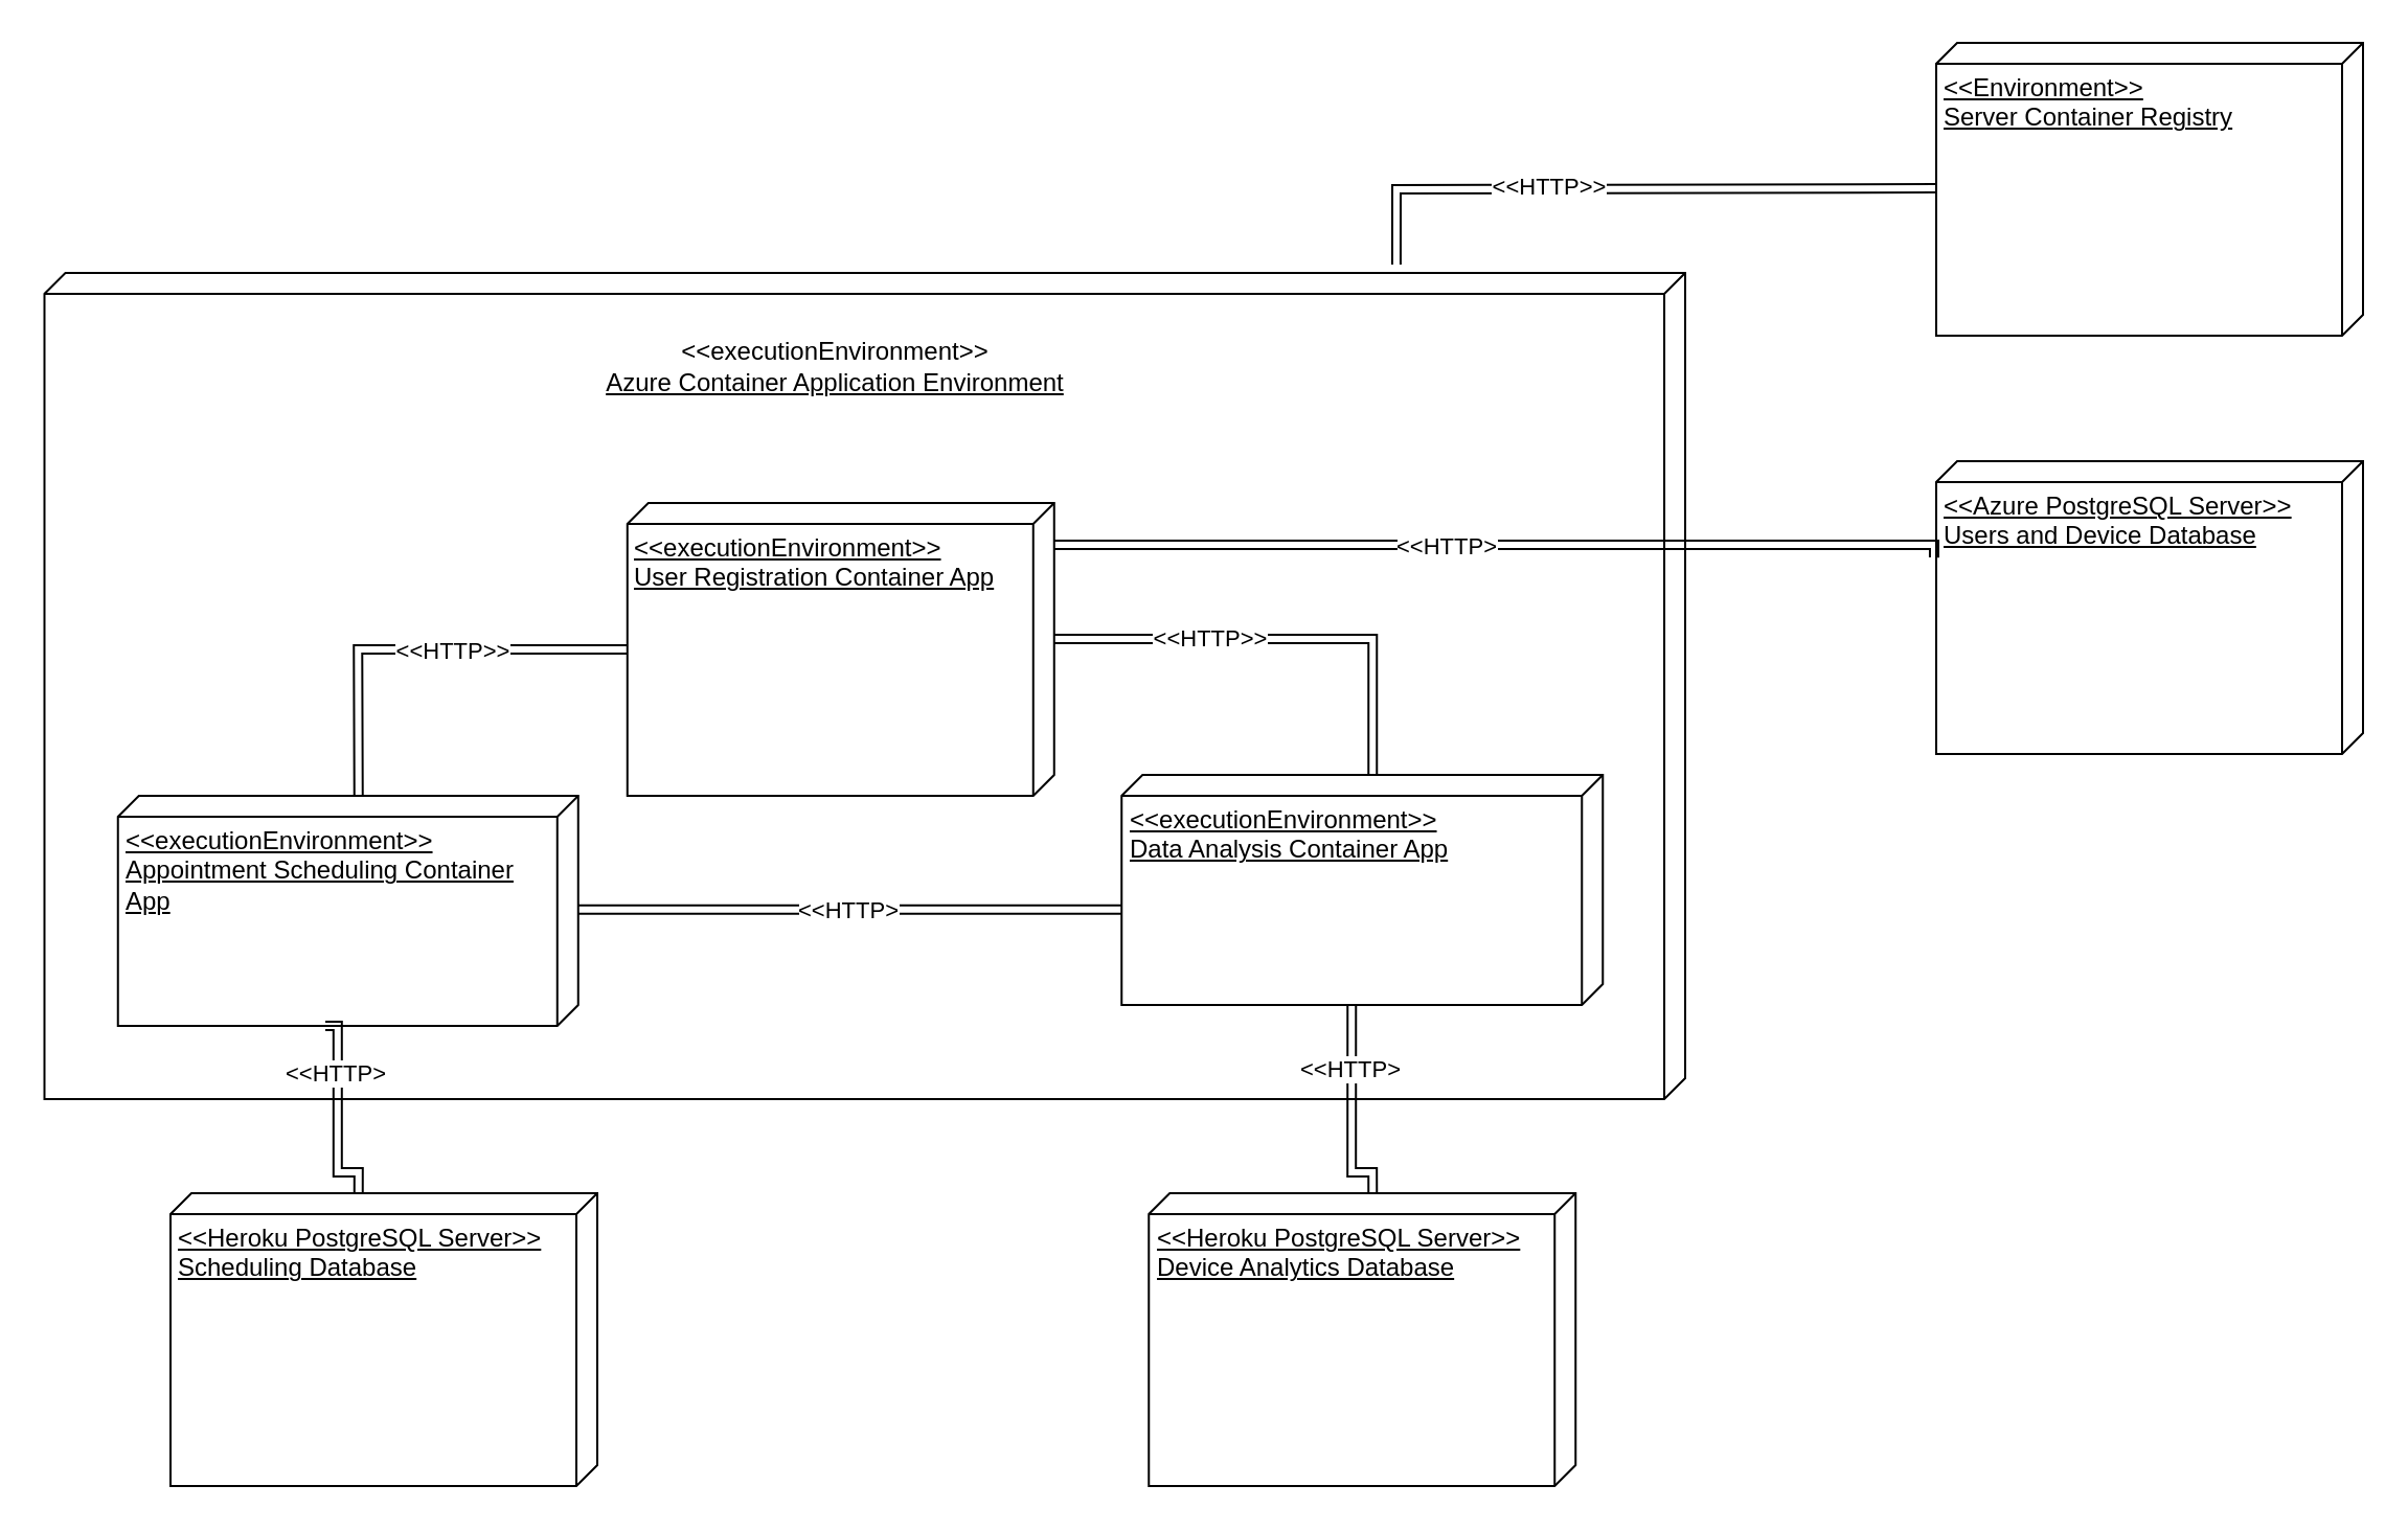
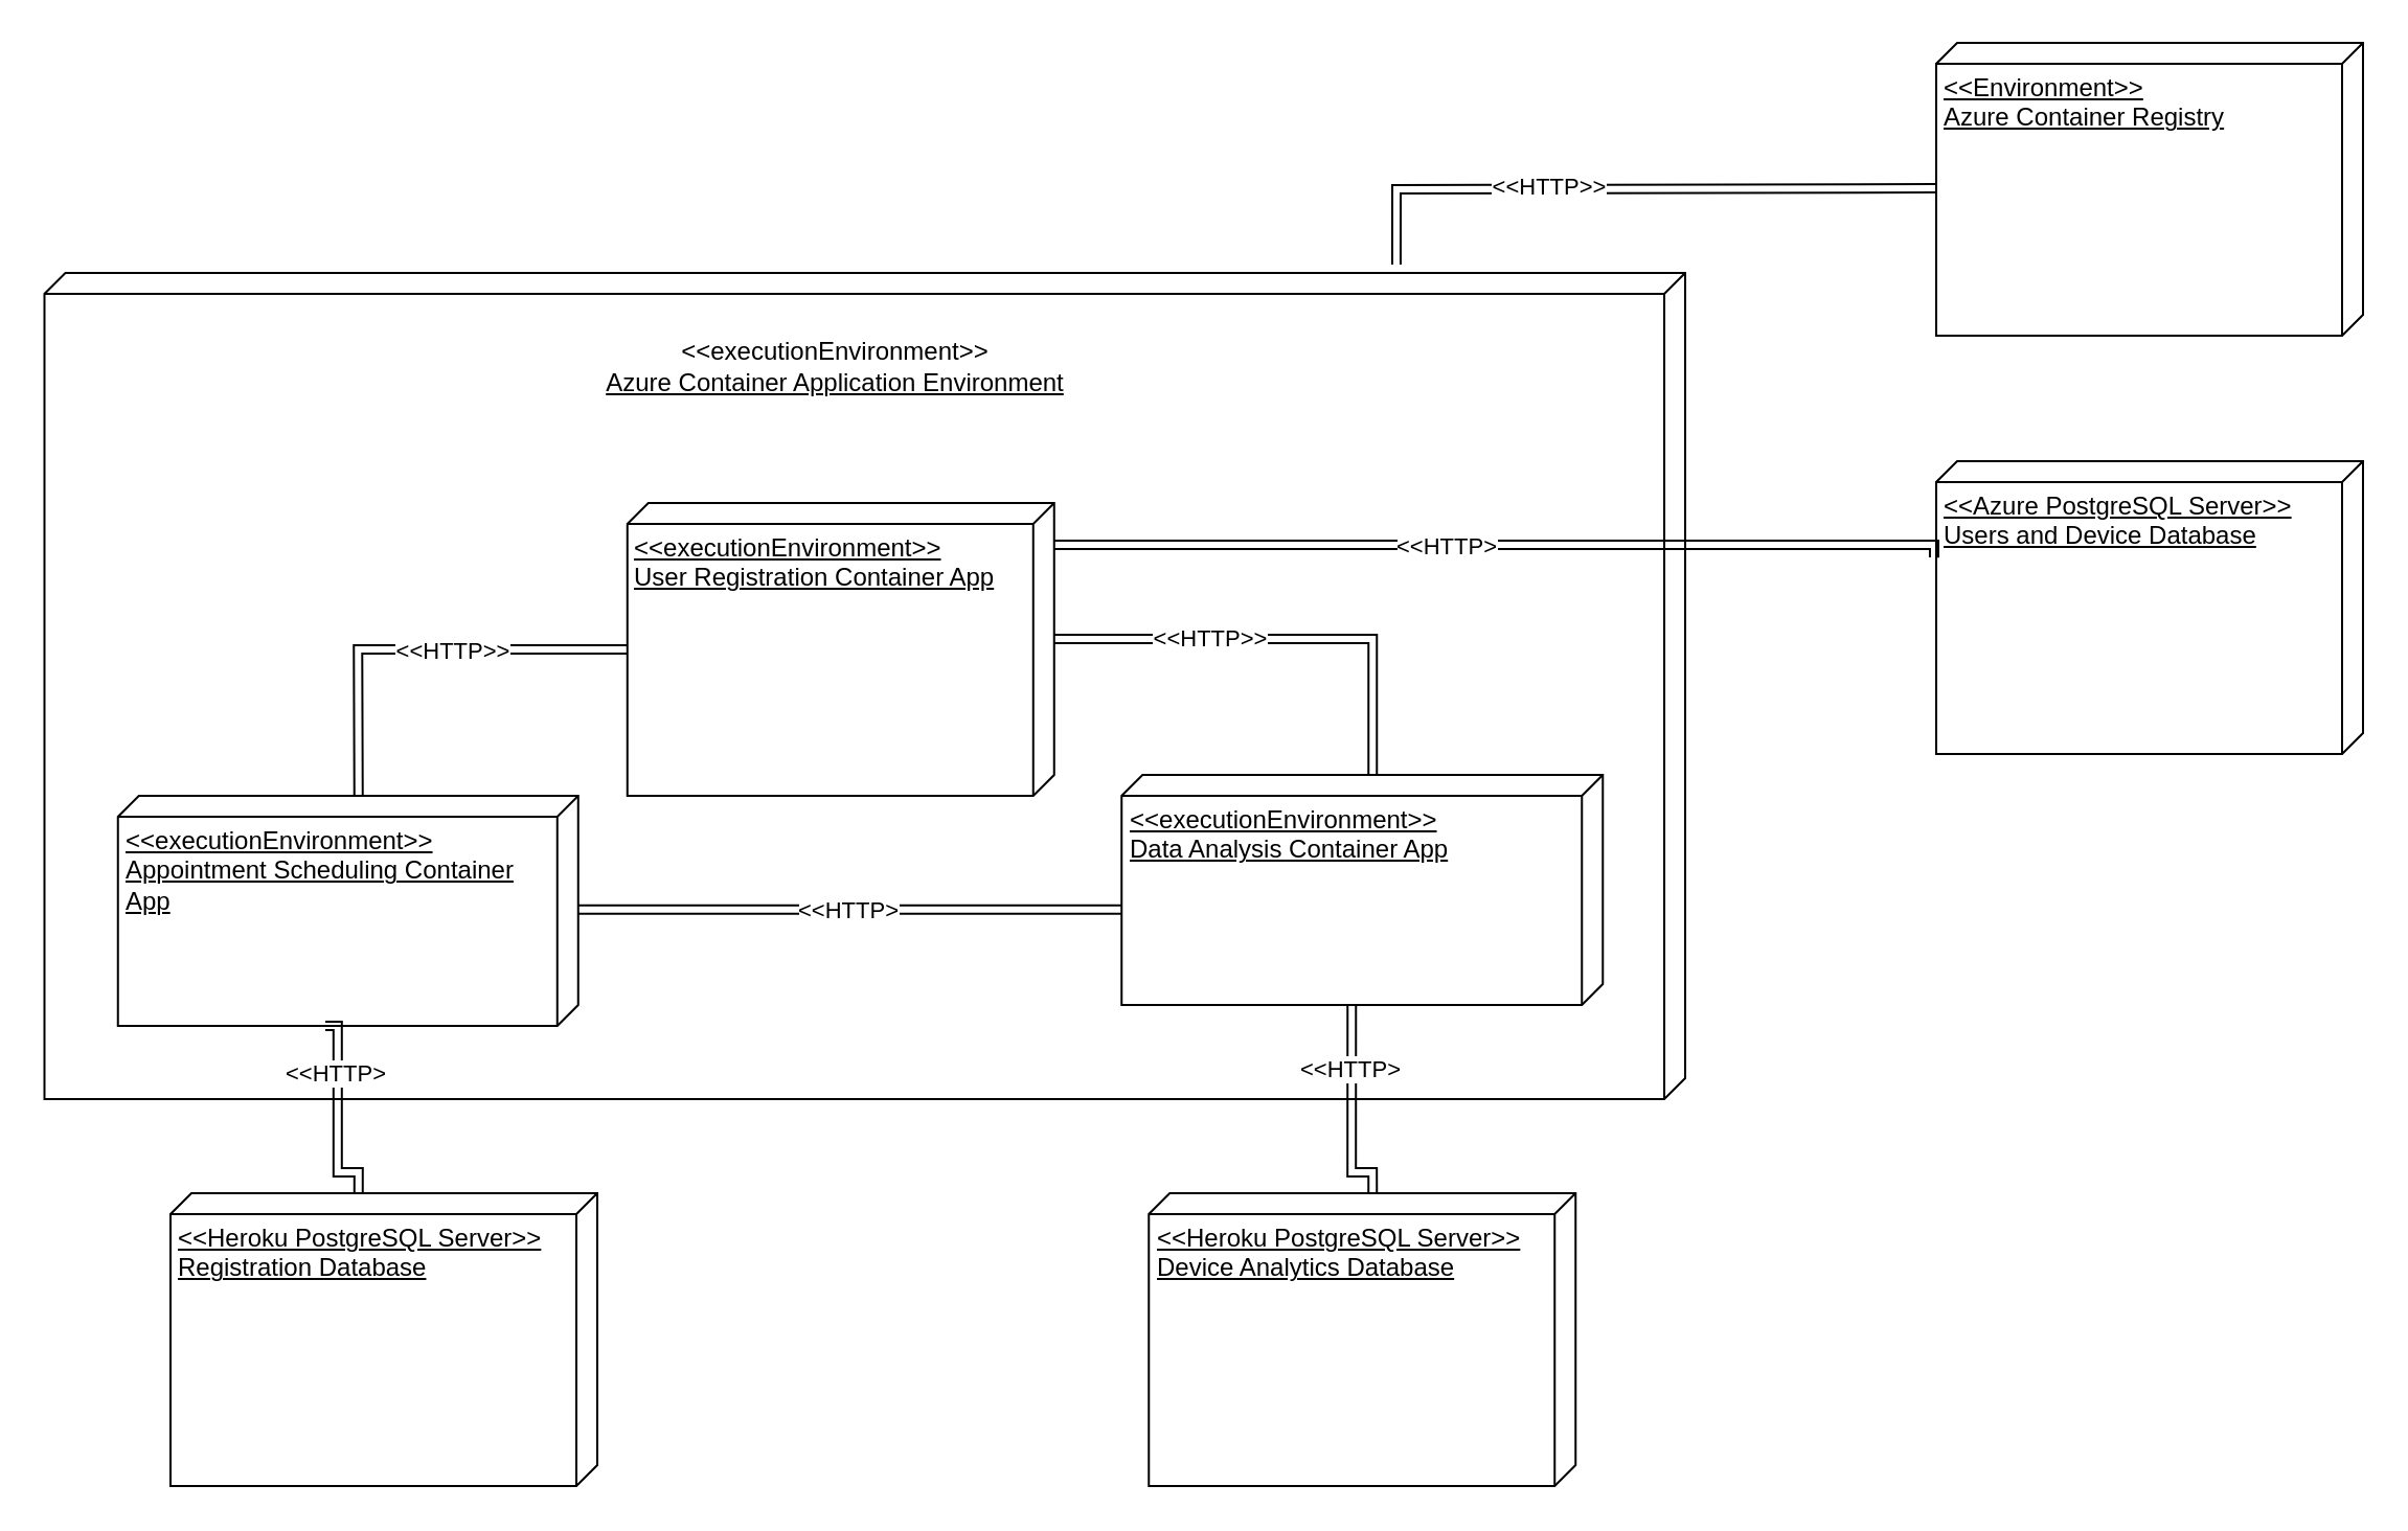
  <mxCell id="0" />
  <mxCell id="1" parent="0" />
  <mxCell id="2" value="" style="verticalAlign=top;align=left;spacingTop=8;spacingLeft=2;spacingRight=12;shape=cube;size=10;direction=south;fontStyle=4;html=1;whiteSpace=wrap;" parent="1" vertex="1"><mxGeometry x="20.75" y="130" width="784.25" height="395" as="geometry" /></mxCell>
  <mxCell id="3" value="&lt;div style=&quot;&quot;&gt;&lt;span style=&quot;background-color: initial;&quot;&gt;&amp;lt;&amp;lt;executionEnvironment&amp;gt;&amp;gt;&lt;/span&gt;&lt;/div&gt;&lt;div style=&quot;&quot;&gt;&lt;span style=&quot;background-color: initial;&quot;&gt;Appointment Scheduling Container App&lt;/span&gt;&lt;/div&gt;" style="verticalAlign=top;align=left;spacingTop=8;spacingLeft=2;spacingRight=12;shape=cube;size=10;direction=south;fontStyle=4;html=1;whiteSpace=wrap;" parent="1" vertex="1"><mxGeometry x="55.88" y="380" width="220" height="110" as="geometry" /></mxCell>
  <mxCell id="4" value="&amp;lt;&amp;lt;executionEnvironment&amp;gt;&amp;gt;&lt;br&gt;User Registration Container App" style="verticalAlign=top;align=left;spacingTop=8;spacingLeft=2;spacingRight=12;shape=cube;size=10;direction=south;fontStyle=4;html=1;whiteSpace=wrap;" parent="1" vertex="1"><mxGeometry x="299.38" y="240" width="204" height="140" as="geometry" /></mxCell>
  <mxCell id="5" value="&amp;lt;&amp;lt;executionEnvironment&amp;gt;&amp;gt;&lt;br&gt;Data Analysis Container App" style="verticalAlign=top;align=left;spacingTop=8;spacingLeft=2;spacingRight=12;shape=cube;size=10;direction=south;fontStyle=4;html=1;whiteSpace=wrap;" parent="1" vertex="1"><mxGeometry x="535.63" y="370" width="230" height="110" as="geometry" /></mxCell>
  <mxCell id="6" value="&amp;lt;&amp;lt;executionEnvironment&amp;gt;&amp;gt;&lt;br style=&quot;border-color: var(--border-color); text-align: left;&quot;&gt;&lt;span style=&quot;text-align: left; text-decoration-line: underline;&quot;&gt;Azure Container Application Environment&lt;/span&gt;" style="text;html=1;strokeColor=none;fillColor=none;align=center;verticalAlign=middle;whiteSpace=wrap;rounded=0;" parent="1" vertex="1"><mxGeometry x="285" y="160" width="227.5" height="30" as="geometry" /></mxCell>
  <mxCell id="7" style="edgeStyle=orthogonalEdgeStyle;rounded=0;orthogonalLoop=1;jettySize=auto;html=1;entryX=1;entryY=1;entryDx=0;entryDy=0;entryPerimeter=0;shape=link;exitX=0;exitY=0;exitDx=100;exitDy=0;exitPerimeter=0;" parent="1" edge="1"><mxGeometry relative="1" as="geometry"><mxPoint x="275.88" y="434.41" as="sourcePoint" /><mxPoint x="535.63" y="434.41" as="targetPoint" /><Array as="points"><mxPoint x="465.63" y="434.41" /><mxPoint x="465.63" y="434.41" /></Array></mxGeometry></mxCell>
  <mxCell id="8" value="&amp;lt;&amp;lt;HTTP&amp;gt;" style="edgeLabel;html=1;align=center;verticalAlign=middle;resizable=0;points=[];" parent="7" vertex="1" connectable="0"><mxGeometry x="-0.305" relative="1" as="geometry"><mxPoint x="39" as="offset" /></mxGeometry></mxCell>
  <mxCell id="9" value="" style="endArrow=none;html=1;rounded=0;shape=link;exitX=0;exitY=0;exitDx=0;exitDy=105;exitPerimeter=0;" parent="1" source="3" edge="1"><mxGeometry width="50" height="50" relative="1" as="geometry"><mxPoint x="249.38" y="360" as="sourcePoint" /><mxPoint x="299.38" y="310" as="targetPoint" /><Array as="points"><mxPoint x="170.63" y="310" /></Array></mxGeometry></mxCell>
  <mxCell id="10" value="&amp;lt;&amp;lt;HTTP&amp;gt;&amp;gt;" style="edgeLabel;html=1;align=center;verticalAlign=middle;resizable=0;points=[];" parent="9" vertex="1" connectable="0"><mxGeometry x="0.057" y="-1" relative="1" as="geometry"><mxPoint x="10" y="-1" as="offset" /></mxGeometry></mxCell>
  <mxCell id="11" value="" style="endArrow=none;html=1;rounded=0;exitX=0;exitY=0;exitDx=65;exitDy=0;exitPerimeter=0;entryX=0;entryY=0;entryDx=0;entryDy=110;entryPerimeter=0;shape=link;" parent="1" source="4" target="5" edge="1"><mxGeometry width="50" height="50" relative="1" as="geometry"><mxPoint x="585.63" y="330" as="sourcePoint" /><mxPoint x="635.63" y="280" as="targetPoint" /><Array as="points"><mxPoint x="655.63" y="305" /></Array></mxGeometry></mxCell>
  <mxCell id="12" value="&amp;lt;&amp;lt;HTTP&amp;gt;&amp;gt;" style="edgeLabel;html=1;align=center;verticalAlign=middle;resizable=0;points=[];" parent="11" vertex="1" connectable="0"><mxGeometry x="-0.318" y="1" relative="1" as="geometry"><mxPoint as="offset" /></mxGeometry></mxCell>
- <mxCell id="13" value="&amp;lt;&amp;lt;Environment&amp;gt;&amp;gt;&lt;br&gt;Server Container Registry" style="verticalAlign=top;align=left;spacingTop=8;spacingLeft=2;spacingRight=12;shape=cube;size=10;direction=south;fontStyle=4;html=1;whiteSpace=wrap;" vertex="1" parent="1"><mxGeometry x="925" y="20" width="204" height="140" as="geometry" /></mxCell>
+ <mxCell id="13" value="&amp;lt;&amp;lt;Environment&amp;gt;&amp;gt;&lt;br&gt;Azure Container Registry" style="verticalAlign=top;align=left;spacingTop=8;spacingLeft=2;spacingRight=12;shape=cube;size=10;direction=south;fontStyle=4;html=1;whiteSpace=wrap;" vertex="1" parent="1"><mxGeometry x="925" y="20" width="204" height="140" as="geometry" /></mxCell>
  <mxCell id="14" value="" style="endArrow=none;html=1;rounded=0;shape=link;exitX=-0.01;exitY=0.176;exitDx=0;exitDy=0;exitPerimeter=0;" edge="1" parent="1" source="2"><mxGeometry width="50" height="50" relative="1" as="geometry"><mxPoint x="665" y="90" as="sourcePoint" /><mxPoint x="925" y="89.5" as="targetPoint" /><Array as="points"><mxPoint x="667" y="90" /><mxPoint x="924.63" y="89.5" /></Array></mxGeometry></mxCell>
  <mxCell id="15" value="&amp;lt;&amp;lt;HTTP&amp;gt;&amp;gt;" style="edgeLabel;html=1;align=center;verticalAlign=middle;resizable=0;points=[];" vertex="1" connectable="0" parent="14"><mxGeometry x="-0.318" y="1" relative="1" as="geometry"><mxPoint x="9" as="offset" /></mxGeometry></mxCell>
  <mxCell id="16" value="&amp;lt;&amp;lt;Azure PostgreSQL Server&amp;gt;&amp;gt;&lt;br&gt;Users and Device Database" style="verticalAlign=top;align=left;spacingTop=8;spacingLeft=2;spacingRight=12;shape=cube;size=10;direction=south;fontStyle=4;html=1;whiteSpace=wrap;" vertex="1" parent="1"><mxGeometry x="925" y="220" width="204" height="140" as="geometry" /></mxCell>
  <mxCell id="17" style="edgeStyle=orthogonalEdgeStyle;rounded=0;orthogonalLoop=1;jettySize=auto;html=1;entryX=0.329;entryY=1.005;entryDx=0;entryDy=0;entryPerimeter=0;shape=link;exitX=0;exitY=0;exitDx=100;exitDy=0;exitPerimeter=0;" edge="1" parent="1" target="16"><mxGeometry relative="1" as="geometry"><mxPoint x="503.38" y="260.01" as="sourcePoint" /><mxPoint x="763.13" y="260.01" as="targetPoint" /><Array as="points"><mxPoint x="924" y="260" /></Array></mxGeometry></mxCell>
  <mxCell id="18" value="&amp;lt;&amp;lt;HTTP&amp;gt;" style="edgeLabel;html=1;align=center;verticalAlign=middle;resizable=0;points=[];" vertex="1" connectable="0" parent="17"><mxGeometry x="-0.305" relative="1" as="geometry"><mxPoint x="39" as="offset" /></mxGeometry></mxCell>
- <mxCell id="19" value="&amp;lt;&amp;lt;Heroku PostgreSQL Server&amp;gt;&amp;gt;&lt;br&gt;Scheduling Database" style="verticalAlign=top;align=left;spacingTop=8;spacingLeft=2;spacingRight=12;shape=cube;size=10;direction=south;fontStyle=4;html=1;whiteSpace=wrap;" vertex="1" parent="1"><mxGeometry x="81" y="570" width="204" height="140" as="geometry" /></mxCell>
+ <mxCell id="19" value="&amp;lt;&amp;lt;Heroku PostgreSQL Server&amp;gt;&amp;gt;&lt;br&gt;Registration Database" style="verticalAlign=top;align=left;spacingTop=8;spacingLeft=2;spacingRight=12;shape=cube;size=10;direction=south;fontStyle=4;html=1;whiteSpace=wrap;" vertex="1" parent="1"><mxGeometry x="81" y="570" width="204" height="140" as="geometry" /></mxCell>
  <mxCell id="20" value="&amp;lt;&amp;lt;Heroku PostgreSQL Server&amp;gt;&amp;gt;&lt;br&gt;Device Analytics Database" style="verticalAlign=top;align=left;spacingTop=8;spacingLeft=2;spacingRight=12;shape=cube;size=10;direction=south;fontStyle=4;html=1;whiteSpace=wrap;" vertex="1" parent="1"><mxGeometry x="548.63" y="570" width="204" height="140" as="geometry" /></mxCell>
  <mxCell id="21" style="edgeStyle=orthogonalEdgeStyle;rounded=0;orthogonalLoop=1;jettySize=auto;html=1;entryX=0;entryY=0;entryDx=110;entryDy=120;entryPerimeter=0;shape=link;exitX=0;exitY=0;exitDx=0;exitDy=97;exitPerimeter=0;" edge="1" parent="1" source="20" target="5"><mxGeometry relative="1" as="geometry"><mxPoint x="504.38" y="560.01" as="sourcePoint" /><mxPoint x="925" y="566" as="targetPoint" /><Array as="points"><mxPoint x="656" y="560" /><mxPoint x="646" y="560" /></Array></mxGeometry></mxCell>
  <mxCell id="22" value="&amp;lt;&amp;lt;HTTP&amp;gt;" style="edgeLabel;html=1;align=center;verticalAlign=middle;resizable=0;points=[];" vertex="1" connectable="0" parent="21"><mxGeometry x="-0.305" relative="1" as="geometry"><mxPoint x="-1" y="-35" as="offset" /></mxGeometry></mxCell>
  <mxCell id="23" style="edgeStyle=orthogonalEdgeStyle;rounded=0;orthogonalLoop=1;jettySize=auto;html=1;shape=link;exitX=0;exitY=0;exitDx=0;exitDy=97;exitPerimeter=0;" edge="1" parent="1"><mxGeometry relative="1" as="geometry"><mxPoint x="170.88" y="570" as="sourcePoint" /><mxPoint x="155" y="490" as="targetPoint" /><Array as="points"><mxPoint x="170.88" y="560" /><mxPoint x="160.88" y="560" /></Array></mxGeometry></mxCell>
  <mxCell id="24" value="&amp;lt;&amp;lt;HTTP&amp;gt;" style="edgeLabel;html=1;align=center;verticalAlign=middle;resizable=0;points=[];" vertex="1" connectable="0" parent="23"><mxGeometry x="-0.305" relative="1" as="geometry"><mxPoint x="-1" y="-35" as="offset" /></mxGeometry></mxCell>
